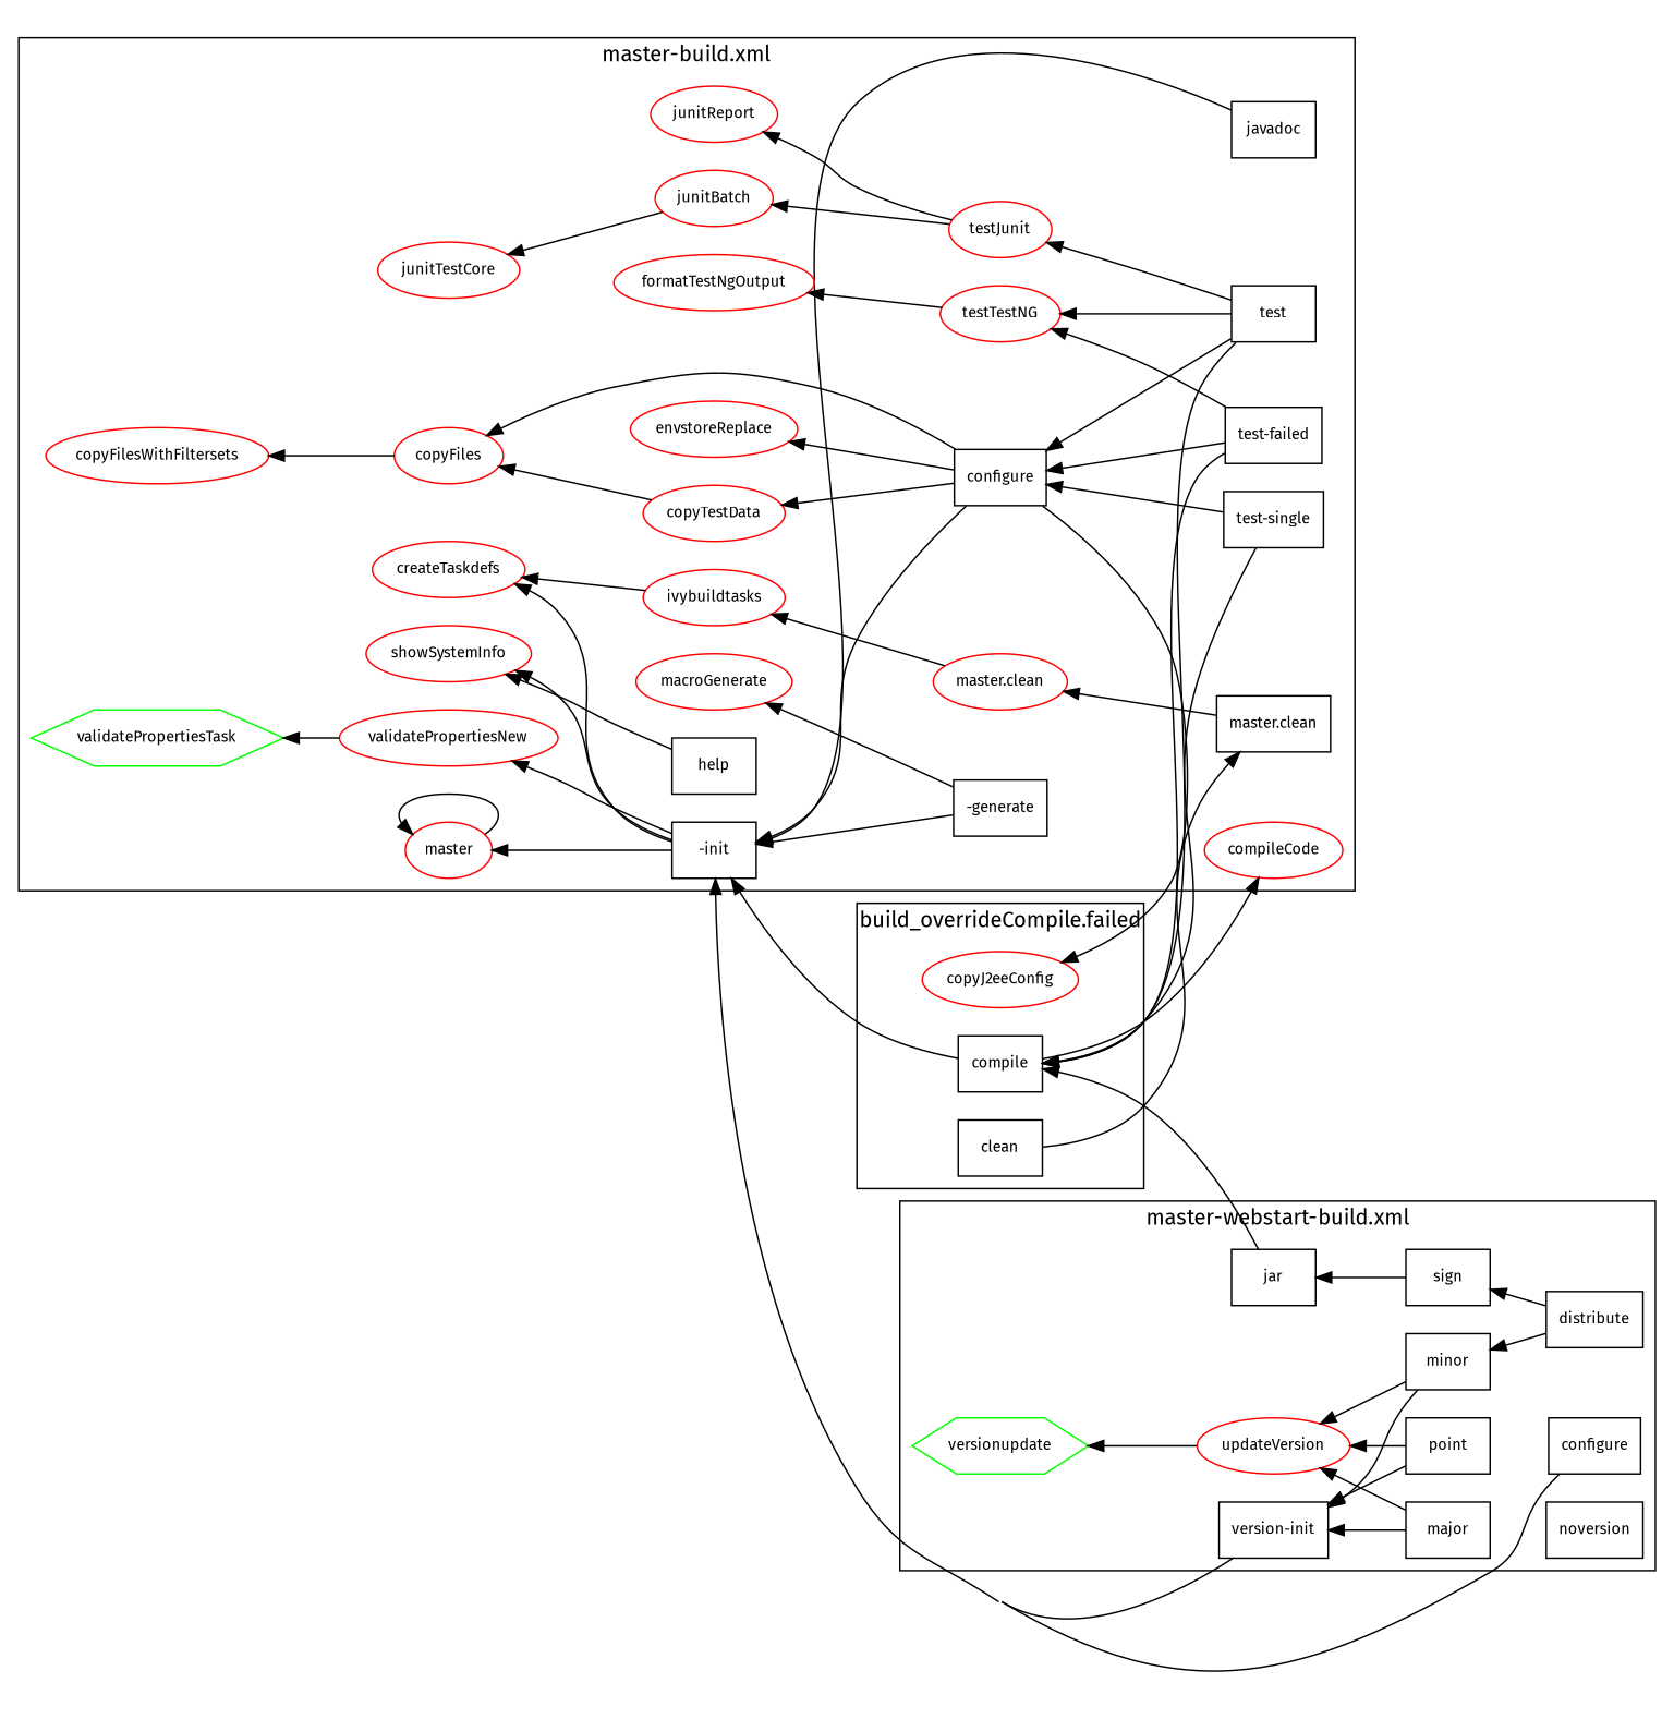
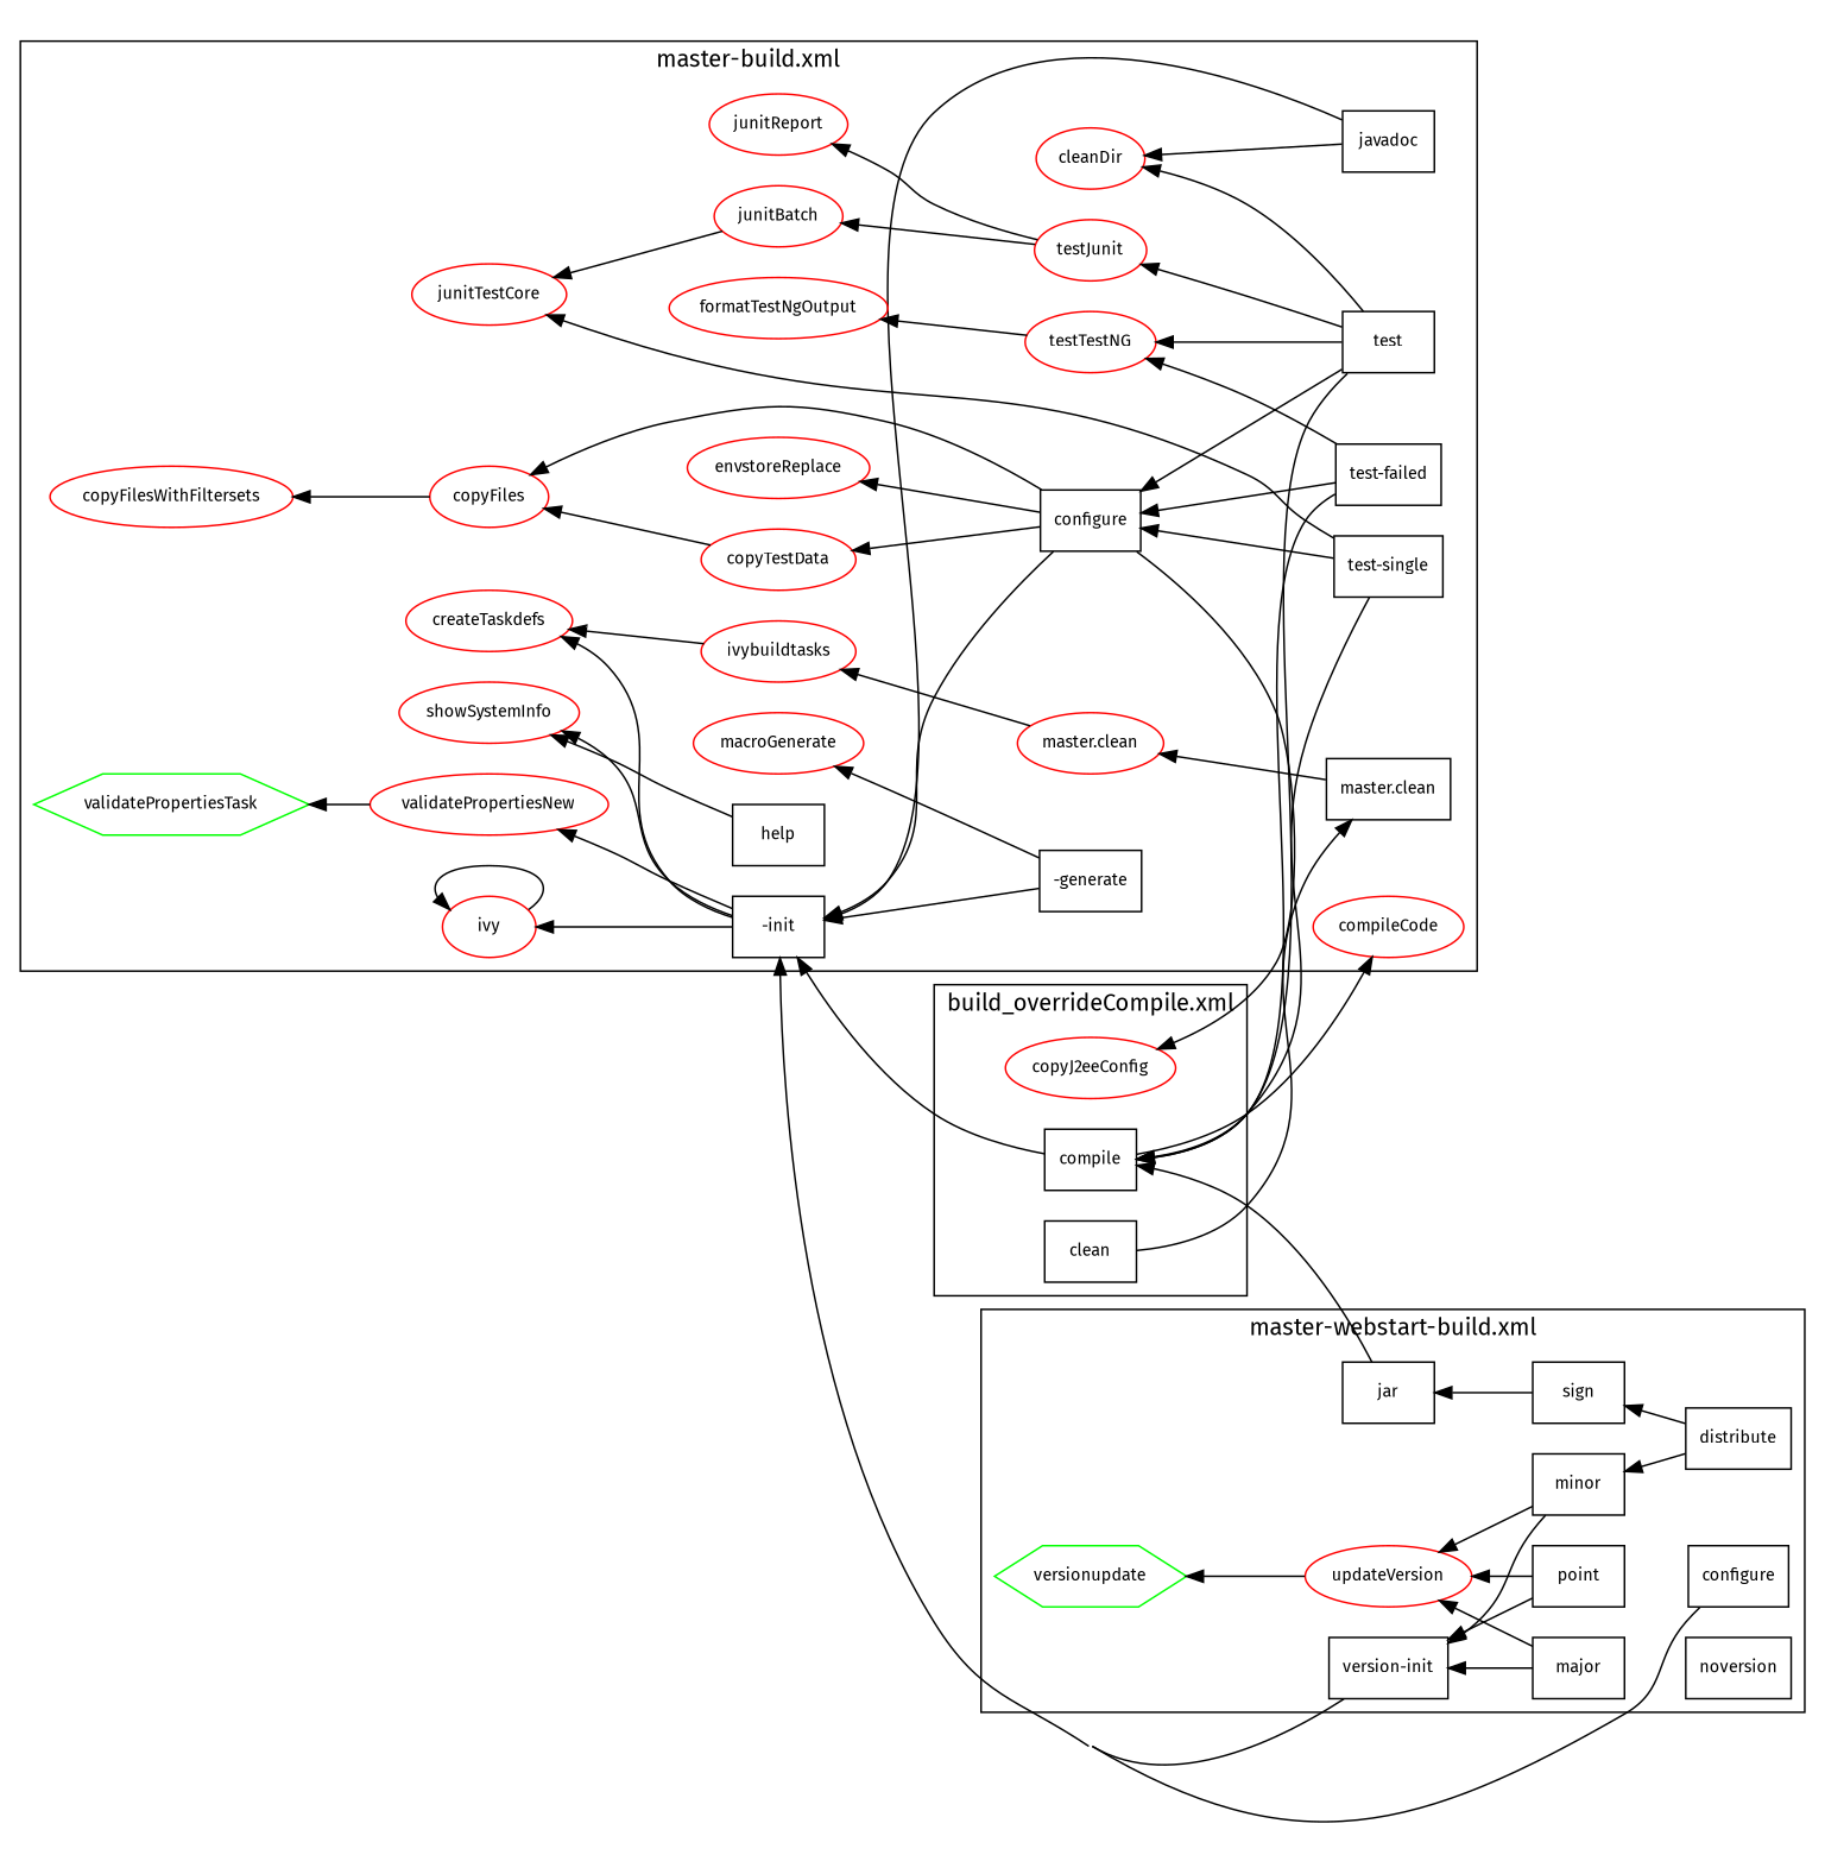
  digraph {
    concentrate=true
    fontname="Fira Sans"
    rankdir=RL
    node [color=red fontname="Fira Sans" fontsize=10 shape=ellipse]
    edge [fontname="Fira Sans" fontsize=8]
    n1 [color=black label=compile shape=box]
    n2 [label=copyJ2eeConfig]
    n3 [color=black label=clean shape=box]
    n4 [color=black label=distribute shape=box]
    n5 [color=black label=sign shape=box]
    n6 [color=black label=jar shape=box]
    n7 [color=black label=configure shape=box]
    n8 [color=black label=noversion shape=box]
    n9 [color=black label="version-init" shape=box]
    n10 [color=black label=minor shape=box]
    n11 [color=black label=point shape=box]
    n12 [color=black label=major shape=box]
    n13 [label=updateVersion]
    n14 [color=green label=versionupdate shape=hexagon]
    n15 [color=black label="-init" shape=box]
-   n16 [label=master]
+   n16 [label=ivy]
    n17 [color=black label="-generate" shape=box]
    n18 [color=black label=help shape=box]
    n19 [color=black label="master.clean" shape=box]
    n20 [color=black label=test shape=box]
    n21 [color=black label="test-failed" shape=box]
    n22 [color=black label="test-single" shape=box]
    n23 [color=black label=configure shape=box]
    n24 [color=black label=javadoc shape=box]
    n25 [label=validatePropertiesNew]
    n26 [label=createTaskdefs]
    n27 [label=showSystemInfo]
    n28 [label=ivybuildtasks]
    n29 [label=macroGenerate]
    n30 [label=compileCode]
    n31 [label="master.clean"]
+   n32 [label=cleanDir]
    n33 [label=copyFiles]
    n34 [label=copyFilesWithFiltersets]
    n35 [label=envstoreReplace]
    n36 [label=junitBatch]
    n37 [label=junitTestCore]
    n38 [label=junitReport]
    n39 [label=testTestNG]
    n40 [label=formatTestNgOutput]
    n41 [label=testJunit]
    n42 [label=copyTestData]
    n43 [color=green label=validatePropertiesTask shape=hexagon]
    subgraph cluster_1 {
-     label="build_overrideCompile.failed"
+     label="build_overrideCompile.xml"
      n1
      n2
      n3
    }
    subgraph cluster_2 {
      label="master-webstart-build.xml"
      n4
      n5
      n6
      n7
      n8
      n9
      n10
      n11
      n12
      n13
      n14
    }
    subgraph cluster_3 {
      label="master-build.xml"
      n15
      n16
      n17
      n18
      n19
      n20
      n21
      n22
      n23
      n24
      n25
      n26
      n27
      n28
      n29
      n30
      n31
+     n32
      n33
      n34
      n35
      n36
      n37
      n38
      n39
      n40
      n41
      n42
      n43
    }
    n1 -> n15
    n1 -> n30
    n3 -> n19
    n4 -> n5
    n4 -> n10
    n5 -> n6
    n6 -> n1
    n7 -> n15
    n9 -> n15
    n10 -> n9
    n10 -> n13
    n11 -> n9
    n11 -> n13
    n12 -> n9
    n12 -> n13
    n13 -> n14
    n15 -> n16
    n15 -> n25
    n15 -> n26
    n15 -> n27
    n16 -> n16
    n17 -> n15
    n17 -> n29
    n18 -> n27
    n19 -> n31
    n20 -> n1
    n20 -> n23
+   n20 -> n32
    n20 -> n39
    n20 -> n41
    n21 -> n1
    n21 -> n23
    n21 -> n39
    n22 -> n1
    n22 -> n23
+   n22 -> n37
    n23 -> n2
    n23 -> n15
    n23 -> n33
    n23 -> n35
    n23 -> n42
    n24 -> n15
+   n24 -> n32
    n25 -> n43
    n28 -> n26
    n31 -> n28
    n33 -> n34
    n36 -> n37
    n39 -> n40
    n41 -> n36
    n41 -> n38
    n42 -> n33
  }
